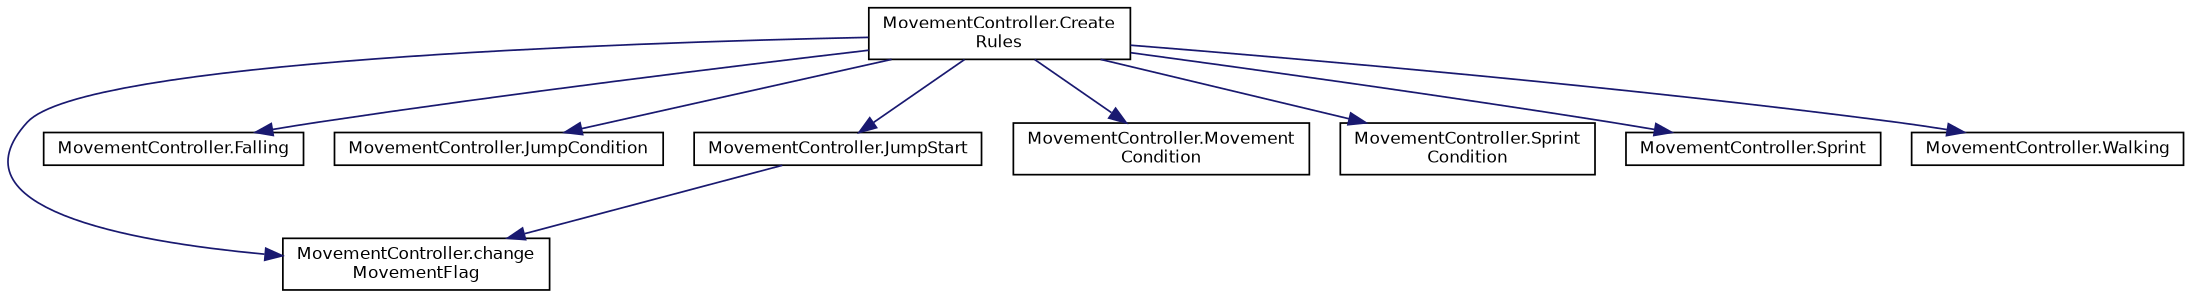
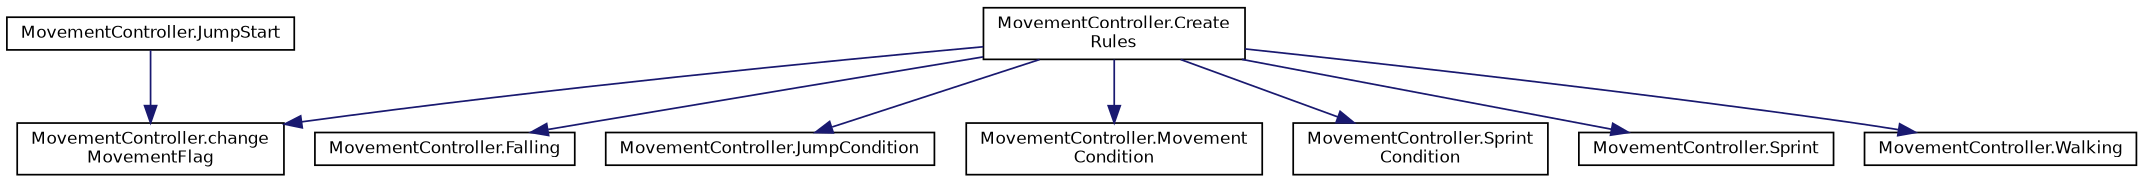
  digraph {
    rankdir=TB
    node [color=black fillcolor=white fontname=Helvetica fontsize=10 shape=record style=filled]
    edge [color=midnightblue fontname=Helvetica fontsize=10 labelfontname=Helvetica labelfontsize=10 style=solid]
    n1 [height=0.2 label="MovementController.Create\lRules" width=0.4]
    n2 [height=0.2 label="MovementController.change\lMovementFlag" width=0.4]
    n3 [height=0.2 label="MovementController.Falling" width=0.4]
    n4 [height=0.2 label="MovementController.JumpCondition" width=0.4]
    n5 [height=0.2 label="MovementController.JumpStart" width=0.4]
    n6 [height=0.2 label="MovementController.Movement\lCondition" width=0.4]
    n7 [height=0.2 label="MovementController.Sprint\lCondition" width=0.4]
    n8 [height=0.2 label="MovementController.Sprint" width=0.4]
    n9 [height=0.2 label="MovementController.Walking" width=0.4]
    n1 -> n2
    n1 -> n3
    n1 -> n4
-   n1 -> n5
    n1 -> n6
    n1 -> n7
    n1 -> n8
    n1 -> n9
    n5 -> n2
  }
